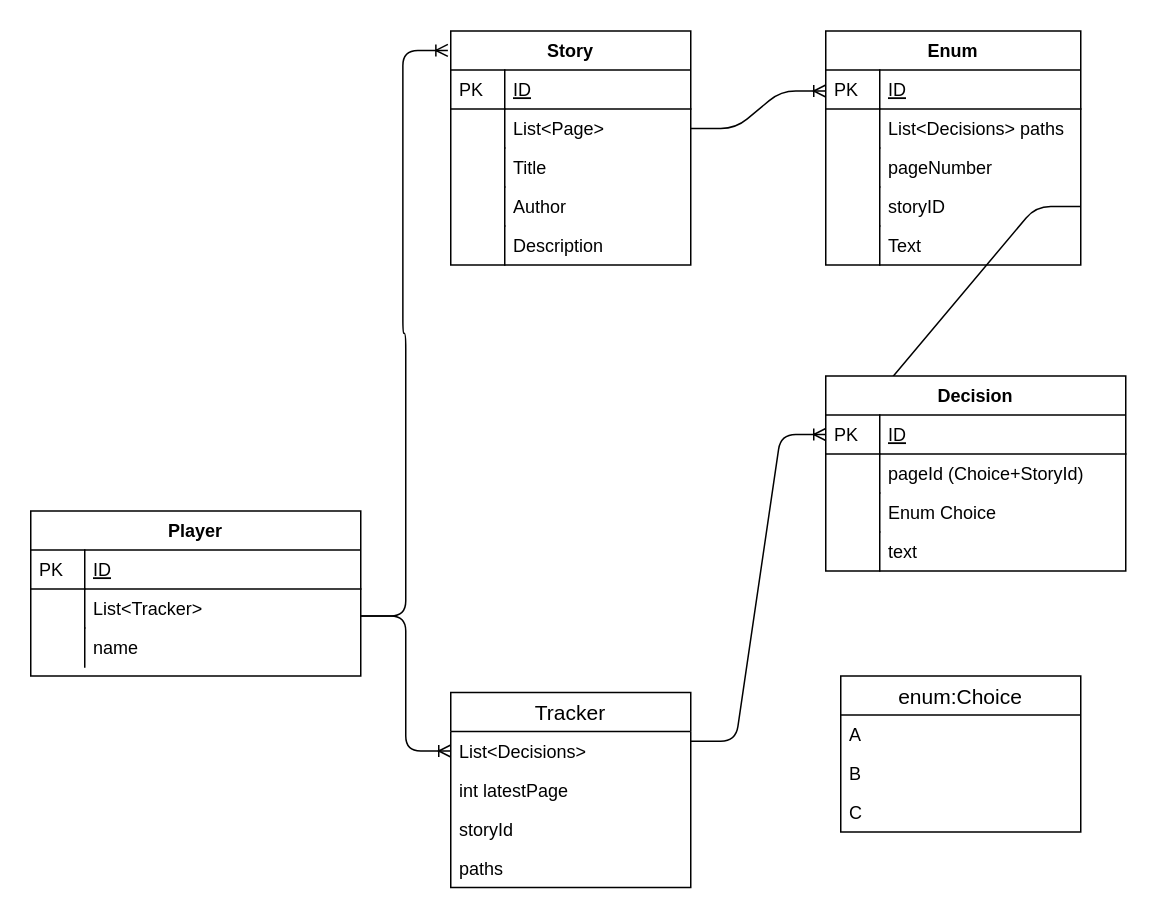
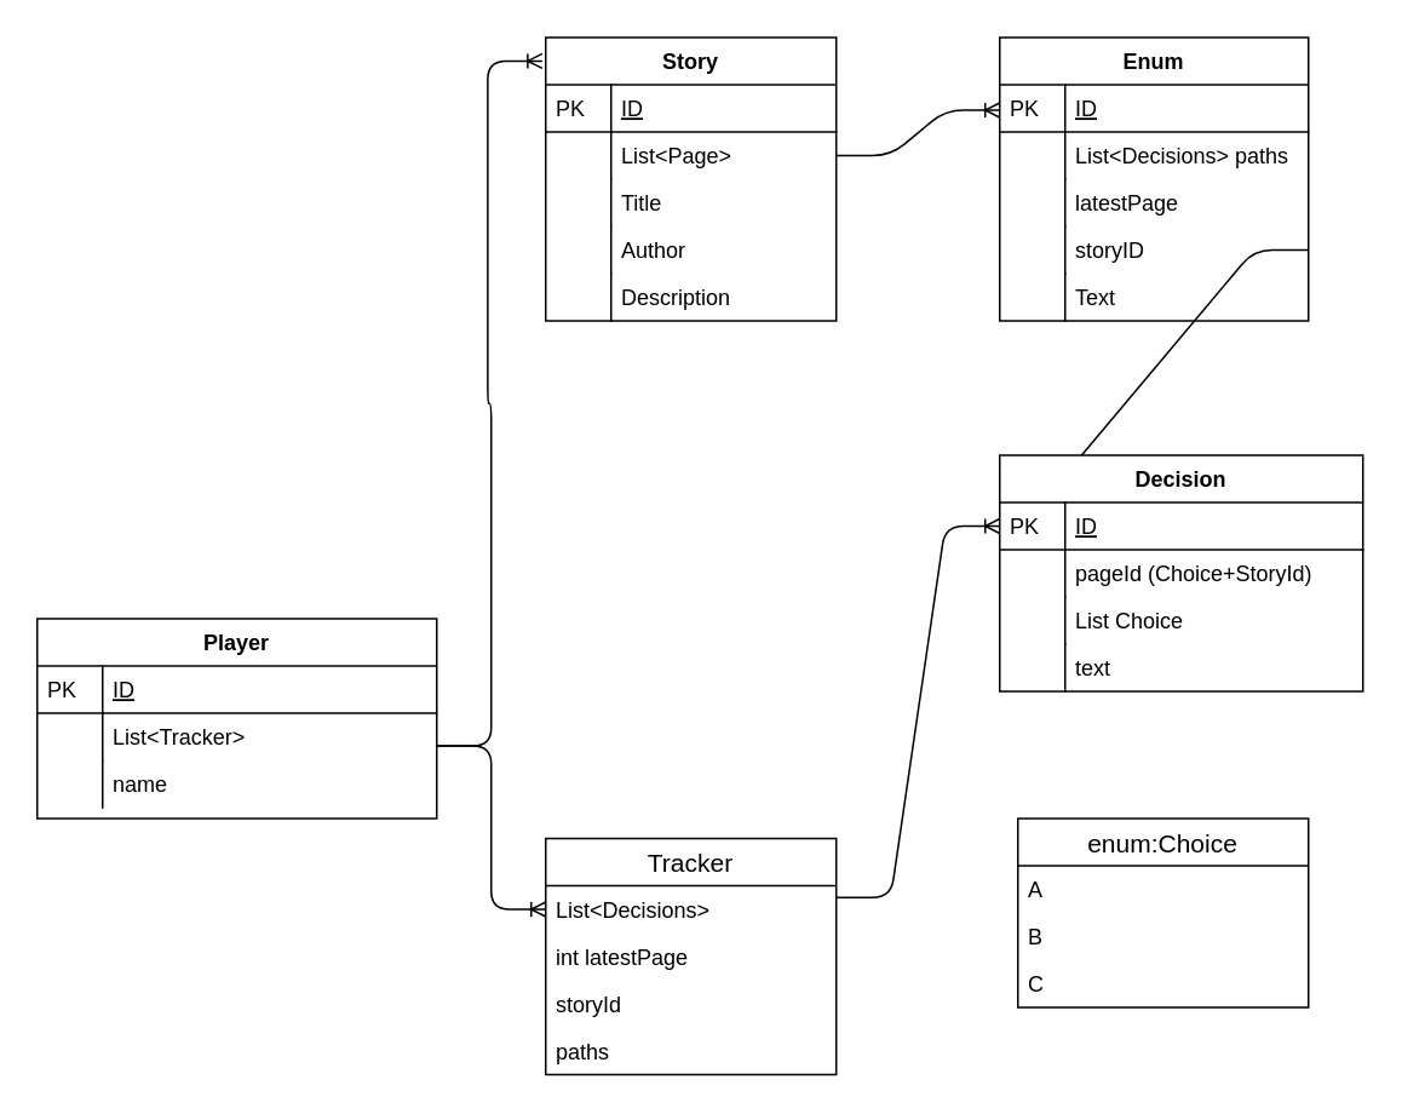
  <mxCell id="0" />
  <mxCell id="1" parent="0" />
  <mxCell id="2" value="Story" style="swimlane;fontStyle=1;childLayout=stackLayout;horizontal=1;startSize=26;horizontalStack=0;resizeParent=1;resizeLast=0;collapsible=1;marginBottom=0;rounded=0;shadow=0;strokeWidth=1;" parent="1" vertex="1"><mxGeometry x="300" y="20" width="160" height="156" as="geometry"><mxRectangle x="20" y="80" width="160" height="26" as="alternateBounds" /></mxGeometry></mxCell>
  <mxCell id="3" value="ID" style="shape=partialRectangle;top=0;left=0;right=0;bottom=1;align=left;verticalAlign=top;fillColor=none;spacingLeft=40;spacingRight=4;overflow=hidden;rotatable=0;points=[[0,0.5],[1,0.5]];portConstraint=eastwest;dropTarget=0;rounded=0;shadow=0;strokeWidth=1;fontStyle=4" parent="2" vertex="1"><mxGeometry y="26" width="160" height="26" as="geometry" /></mxCell>
  <mxCell id="4" value="PK" style="shape=partialRectangle;top=0;left=0;bottom=0;fillColor=none;align=left;verticalAlign=top;spacingLeft=4;spacingRight=4;overflow=hidden;rotatable=0;points=[];portConstraint=eastwest;part=1;" parent="3" vertex="1" connectable="0"><mxGeometry width="36" height="26" as="geometry" /></mxCell>
  <mxCell id="5" value="" style="edgeStyle=entityRelationEdgeStyle;fontSize=12;html=1;endArrow=ERoneToMany;exitX=1;exitY=0.5;exitDx=0;exitDy=0;" parent="2" source="6" edge="1"><mxGeometry width="100" height="100" relative="1" as="geometry"><mxPoint x="150" y="140" as="sourcePoint" /><mxPoint x="250" y="40" as="targetPoint" /></mxGeometry></mxCell>
  <mxCell id="6" value="List&lt;Page&gt;" style="shape=partialRectangle;top=0;left=0;right=0;bottom=0;align=left;verticalAlign=top;fillColor=none;spacingLeft=40;spacingRight=4;overflow=hidden;rotatable=0;points=[[0,0.5],[1,0.5]];portConstraint=eastwest;dropTarget=0;rounded=0;shadow=0;strokeWidth=1;" parent="2" vertex="1"><mxGeometry y="52" width="160" height="26" as="geometry" /></mxCell>
  <mxCell id="7" value="" style="shape=partialRectangle;top=0;left=0;bottom=0;fillColor=none;align=left;verticalAlign=top;spacingLeft=4;spacingRight=4;overflow=hidden;rotatable=0;points=[];portConstraint=eastwest;part=1;" parent="6" vertex="1" connectable="0"><mxGeometry width="36" height="26" as="geometry" /></mxCell>
  <mxCell id="8" value="Title" style="shape=partialRectangle;top=0;left=0;right=0;bottom=0;align=left;verticalAlign=top;fillColor=none;spacingLeft=40;spacingRight=4;overflow=hidden;rotatable=0;points=[[0,0.5],[1,0.5]];portConstraint=eastwest;dropTarget=0;rounded=0;shadow=0;strokeWidth=1;" parent="2" vertex="1"><mxGeometry y="78" width="160" height="26" as="geometry" /></mxCell>
  <mxCell id="9" value="" style="shape=partialRectangle;top=0;left=0;bottom=0;fillColor=none;align=left;verticalAlign=top;spacingLeft=4;spacingRight=4;overflow=hidden;rotatable=0;points=[];portConstraint=eastwest;part=1;" parent="8" vertex="1" connectable="0"><mxGeometry width="36" height="26" as="geometry" /></mxCell>
  <mxCell id="10" value="Author" style="shape=partialRectangle;top=0;left=0;right=0;bottom=0;align=left;verticalAlign=top;fillColor=none;spacingLeft=40;spacingRight=4;overflow=hidden;rotatable=0;points=[[0,0.5],[1,0.5]];portConstraint=eastwest;dropTarget=0;rounded=0;shadow=0;strokeWidth=1;" parent="2" vertex="1"><mxGeometry y="104" width="160" height="26" as="geometry" /></mxCell>
  <mxCell id="11" value="" style="shape=partialRectangle;top=0;left=0;bottom=0;fillColor=none;align=left;verticalAlign=top;spacingLeft=4;spacingRight=4;overflow=hidden;rotatable=0;points=[];portConstraint=eastwest;part=1;" parent="10" vertex="1" connectable="0"><mxGeometry width="36" height="26" as="geometry" /></mxCell>
  <mxCell id="12" value="Description" style="shape=partialRectangle;top=0;left=0;right=0;bottom=0;align=left;verticalAlign=top;fillColor=none;spacingLeft=40;spacingRight=4;overflow=hidden;rotatable=0;points=[[0,0.5],[1,0.5]];portConstraint=eastwest;dropTarget=0;rounded=0;shadow=0;strokeWidth=1;" parent="2" vertex="1"><mxGeometry y="130" width="160" height="26" as="geometry" /></mxCell>
  <mxCell id="13" value="" style="shape=partialRectangle;top=0;left=0;bottom=0;fillColor=none;align=left;verticalAlign=top;spacingLeft=4;spacingRight=4;overflow=hidden;rotatable=0;points=[];portConstraint=eastwest;part=1;" parent="12" vertex="1" connectable="0"><mxGeometry width="36" height="26" as="geometry" /></mxCell>
  <mxCell id="14" value="Enum" style="swimlane;fontStyle=1;childLayout=stackLayout;horizontal=1;startSize=26;horizontalStack=0;resizeParent=1;resizeLast=0;collapsible=1;marginBottom=0;rounded=0;shadow=0;strokeWidth=1;" parent="1" vertex="1"><mxGeometry x="550" y="20" width="170" height="156" as="geometry"><mxRectangle x="20" y="80" width="160" height="26" as="alternateBounds" /></mxGeometry></mxCell>
  <mxCell id="15" value="ID" style="shape=partialRectangle;top=0;left=0;right=0;bottom=1;align=left;verticalAlign=top;fillColor=none;spacingLeft=40;spacingRight=4;overflow=hidden;rotatable=0;points=[[0,0.5],[1,0.5]];portConstraint=eastwest;dropTarget=0;rounded=0;shadow=0;strokeWidth=1;fontStyle=4" parent="14" vertex="1"><mxGeometry y="26" width="170" height="26" as="geometry" /></mxCell>
  <mxCell id="16" value="PK" style="shape=partialRectangle;top=0;left=0;bottom=0;fillColor=none;align=left;verticalAlign=top;spacingLeft=4;spacingRight=4;overflow=hidden;rotatable=0;points=[];portConstraint=eastwest;part=1;" parent="15" vertex="1" connectable="0"><mxGeometry width="36" height="26" as="geometry" /></mxCell>
  <mxCell id="17" value="List&lt;Decisions&gt; paths" style="shape=partialRectangle;top=0;left=0;right=0;bottom=0;align=left;verticalAlign=top;fillColor=none;spacingLeft=40;spacingRight=4;overflow=hidden;rotatable=0;points=[[0,0.5],[1,0.5]];portConstraint=eastwest;dropTarget=0;rounded=0;shadow=0;strokeWidth=1;" parent="14" vertex="1"><mxGeometry y="52" width="170" height="26" as="geometry" /></mxCell>
  <mxCell id="18" value="" style="shape=partialRectangle;top=0;left=0;bottom=0;fillColor=none;align=left;verticalAlign=top;spacingLeft=4;spacingRight=4;overflow=hidden;rotatable=0;points=[];portConstraint=eastwest;part=1;" parent="17" vertex="1" connectable="0"><mxGeometry width="36" height="26" as="geometry" /></mxCell>
- <mxCell id="19" value="pageNumber" style="shape=partialRectangle;top=0;left=0;right=0;bottom=0;align=left;verticalAlign=top;fillColor=none;spacingLeft=40;spacingRight=4;overflow=hidden;rotatable=0;points=[[0,0.5],[1,0.5]];portConstraint=eastwest;dropTarget=0;rounded=0;shadow=0;strokeWidth=1;" parent="14" vertex="1"><mxGeometry y="78" width="170" height="26" as="geometry" /></mxCell>
+ <mxCell id="19" value="latestPage" style="shape=partialRectangle;top=0;left=0;right=0;bottom=0;align=left;verticalAlign=top;fillColor=none;spacingLeft=40;spacingRight=4;overflow=hidden;rotatable=0;points=[[0,0.5],[1,0.5]];portConstraint=eastwest;dropTarget=0;rounded=0;shadow=0;strokeWidth=1;" parent="14" vertex="1"><mxGeometry y="78" width="170" height="26" as="geometry" /></mxCell>
  <mxCell id="20" value="" style="shape=partialRectangle;top=0;left=0;bottom=0;fillColor=none;align=left;verticalAlign=top;spacingLeft=4;spacingRight=4;overflow=hidden;rotatable=0;points=[];portConstraint=eastwest;part=1;" parent="19" vertex="1" connectable="0"><mxGeometry width="36" height="26" as="geometry" /></mxCell>
  <mxCell id="21" value="storyID" style="shape=partialRectangle;top=0;left=0;right=0;bottom=0;align=left;verticalAlign=top;fillColor=none;spacingLeft=40;spacingRight=4;overflow=hidden;rotatable=0;points=[[0,0.5],[1,0.5]];portConstraint=eastwest;dropTarget=0;rounded=0;shadow=0;strokeWidth=1;" parent="14" vertex="1"><mxGeometry y="104" width="170" height="26" as="geometry" /></mxCell>
  <mxCell id="22" value="" style="shape=partialRectangle;top=0;left=0;bottom=0;fillColor=none;align=left;verticalAlign=top;spacingLeft=4;spacingRight=4;overflow=hidden;rotatable=0;points=[];portConstraint=eastwest;part=1;" parent="21" vertex="1" connectable="0"><mxGeometry width="36" height="26" as="geometry" /></mxCell>
  <mxCell id="23" value="Text" style="shape=partialRectangle;top=0;left=0;right=0;bottom=0;align=left;verticalAlign=top;fillColor=none;spacingLeft=40;spacingRight=4;overflow=hidden;rotatable=0;points=[[0,0.5],[1,0.5]];portConstraint=eastwest;dropTarget=0;rounded=0;shadow=0;strokeWidth=1;" parent="14" vertex="1"><mxGeometry y="130" width="170" height="26" as="geometry" /></mxCell>
  <mxCell id="24" value="" style="shape=partialRectangle;top=0;left=0;bottom=0;fillColor=none;align=left;verticalAlign=top;spacingLeft=4;spacingRight=4;overflow=hidden;rotatable=0;points=[];portConstraint=eastwest;part=1;" parent="23" vertex="1" connectable="0"><mxGeometry width="36" height="26" as="geometry" /></mxCell>
  <mxCell id="25" value="" style="edgeStyle=entityRelationEdgeStyle;fontSize=12;html=1;endArrow=ERoneToMany;exitX=1;exitY=0.5;exitDx=0;exitDy=0;entryX=0;entryY=0.138;entryDx=0;entryDy=0;entryPerimeter=0;" parent="1" source="21" target="30" edge="1"><mxGeometry width="100" height="100" relative="1" as="geometry"><mxPoint x="610" y="240" as="sourcePoint" /><mxPoint x="710" y="140" as="targetPoint" /></mxGeometry></mxCell>
  <mxCell id="26" value="enum:Choice" style="swimlane;fontStyle=0;childLayout=stackLayout;horizontal=1;startSize=26;horizontalStack=0;resizeParent=1;resizeParentMax=0;resizeLast=0;collapsible=1;marginBottom=0;align=center;fontSize=14;" parent="1" vertex="1"><mxGeometry x="560" y="450" width="160" height="104" as="geometry" /></mxCell>
  <mxCell id="27" value="A" style="text;strokeColor=none;fillColor=none;spacingLeft=4;spacingRight=4;overflow=hidden;rotatable=0;points=[[0,0.5],[1,0.5]];portConstraint=eastwest;fontSize=12;" parent="26" vertex="1"><mxGeometry y="26" width="160" height="26" as="geometry" /></mxCell>
  <mxCell id="28" value="B" style="text;strokeColor=none;fillColor=none;spacingLeft=4;spacingRight=4;overflow=hidden;rotatable=0;points=[[0,0.5],[1,0.5]];portConstraint=eastwest;fontSize=12;" parent="26" vertex="1"><mxGeometry y="52" width="160" height="26" as="geometry" /></mxCell>
  <mxCell id="29" value="C" style="text;strokeColor=none;fillColor=none;spacingLeft=4;spacingRight=4;overflow=hidden;rotatable=0;points=[[0,0.5],[1,0.5]];portConstraint=eastwest;fontSize=12;" parent="26" vertex="1"><mxGeometry y="78" width="160" height="26" as="geometry" /></mxCell>
  <mxCell id="30" value="Decision" style="swimlane;fontStyle=1;childLayout=stackLayout;horizontal=1;startSize=26;horizontalStack=0;resizeParent=1;resizeLast=0;collapsible=1;marginBottom=0;rounded=0;shadow=0;strokeWidth=1;" parent="1" vertex="1"><mxGeometry x="550" y="250" width="200" height="130" as="geometry"><mxRectangle x="20" y="80" width="160" height="26" as="alternateBounds" /></mxGeometry></mxCell>
  <mxCell id="31" value="ID" style="shape=partialRectangle;top=0;left=0;right=0;bottom=1;align=left;verticalAlign=top;fillColor=none;spacingLeft=40;spacingRight=4;overflow=hidden;rotatable=0;points=[[0,0.5],[1,0.5]];portConstraint=eastwest;dropTarget=0;rounded=0;shadow=0;strokeWidth=1;fontStyle=4" parent="30" vertex="1"><mxGeometry y="26" width="200" height="26" as="geometry" /></mxCell>
  <mxCell id="32" value="PK" style="shape=partialRectangle;top=0;left=0;bottom=0;fillColor=none;align=left;verticalAlign=top;spacingLeft=4;spacingRight=4;overflow=hidden;rotatable=0;points=[];portConstraint=eastwest;part=1;" parent="31" vertex="1" connectable="0"><mxGeometry width="36" height="26" as="geometry" /></mxCell>
  <mxCell id="33" value="pageId (Choice+StoryId)" style="shape=partialRectangle;top=0;left=0;right=0;bottom=0;align=left;verticalAlign=top;fillColor=none;spacingLeft=40;spacingRight=4;overflow=hidden;rotatable=0;points=[[0,0.5],[1,0.5]];portConstraint=eastwest;dropTarget=0;rounded=0;shadow=0;strokeWidth=1;" parent="30" vertex="1"><mxGeometry y="52" width="200" height="26" as="geometry" /></mxCell>
  <mxCell id="34" value="" style="shape=partialRectangle;top=0;left=0;bottom=0;fillColor=none;align=left;verticalAlign=top;spacingLeft=4;spacingRight=4;overflow=hidden;rotatable=0;points=[];portConstraint=eastwest;part=1;" parent="33" vertex="1" connectable="0"><mxGeometry width="36" height="26" as="geometry" /></mxCell>
- <mxCell id="35" value="Enum Choice" style="shape=partialRectangle;top=0;left=0;right=0;bottom=0;align=left;verticalAlign=top;fillColor=none;spacingLeft=40;spacingRight=4;overflow=hidden;rotatable=0;points=[[0,0.5],[1,0.5]];portConstraint=eastwest;dropTarget=0;rounded=0;shadow=0;strokeWidth=1;" parent="30" vertex="1"><mxGeometry y="78" width="200" height="26" as="geometry" /></mxCell>
+ <mxCell id="35" value="List Choice" style="shape=partialRectangle;top=0;left=0;right=0;bottom=0;align=left;verticalAlign=top;fillColor=none;spacingLeft=40;spacingRight=4;overflow=hidden;rotatable=0;points=[[0,0.5],[1,0.5]];portConstraint=eastwest;dropTarget=0;rounded=0;shadow=0;strokeWidth=1;" parent="30" vertex="1"><mxGeometry y="78" width="200" height="26" as="geometry" /></mxCell>
  <mxCell id="36" value="" style="shape=partialRectangle;top=0;left=0;bottom=0;fillColor=none;align=left;verticalAlign=top;spacingLeft=4;spacingRight=4;overflow=hidden;rotatable=0;points=[];portConstraint=eastwest;part=1;" parent="35" vertex="1" connectable="0"><mxGeometry width="36" height="26" as="geometry" /></mxCell>
  <mxCell id="37" value="text" style="shape=partialRectangle;top=0;left=0;right=0;bottom=0;align=left;verticalAlign=top;fillColor=none;spacingLeft=40;spacingRight=4;overflow=hidden;rotatable=0;points=[[0,0.5],[1,0.5]];portConstraint=eastwest;dropTarget=0;rounded=0;shadow=0;strokeWidth=1;" parent="30" vertex="1"><mxGeometry y="104" width="200" height="26" as="geometry" /></mxCell>
  <mxCell id="38" value="" style="shape=partialRectangle;top=0;left=0;bottom=0;fillColor=none;align=left;verticalAlign=top;spacingLeft=4;spacingRight=4;overflow=hidden;rotatable=0;points=[];portConstraint=eastwest;part=1;" parent="37" vertex="1" connectable="0"><mxGeometry width="36" height="26" as="geometry" /></mxCell>
  <mxCell id="39" value="Player" style="swimlane;fontStyle=1;childLayout=stackLayout;horizontal=1;startSize=26;horizontalStack=0;resizeParent=1;resizeLast=0;collapsible=1;marginBottom=0;rounded=0;shadow=0;strokeWidth=1;" parent="1" vertex="1"><mxGeometry x="20" y="340" width="220" height="110" as="geometry"><mxRectangle x="20" y="80" width="160" height="26" as="alternateBounds" /></mxGeometry></mxCell>
  <mxCell id="40" value="ID" style="shape=partialRectangle;top=0;left=0;right=0;bottom=1;align=left;verticalAlign=top;fillColor=none;spacingLeft=40;spacingRight=4;overflow=hidden;rotatable=0;points=[[0,0.5],[1,0.5]];portConstraint=eastwest;dropTarget=0;rounded=0;shadow=0;strokeWidth=1;fontStyle=4" parent="39" vertex="1"><mxGeometry y="26" width="220" height="26" as="geometry" /></mxCell>
  <mxCell id="41" value="PK" style="shape=partialRectangle;top=0;left=0;bottom=0;fillColor=none;align=left;verticalAlign=top;spacingLeft=4;spacingRight=4;overflow=hidden;rotatable=0;points=[];portConstraint=eastwest;part=1;" parent="40" vertex="1" connectable="0"><mxGeometry width="36" height="26" as="geometry" /></mxCell>
  <mxCell id="42" value="List&lt;Tracker&gt;" style="shape=partialRectangle;top=0;left=0;right=0;bottom=0;align=left;verticalAlign=top;fillColor=none;spacingLeft=40;spacingRight=4;overflow=hidden;rotatable=0;points=[[0,0.5],[1,0.5]];portConstraint=eastwest;dropTarget=0;rounded=0;shadow=0;strokeWidth=1;" parent="39" vertex="1"><mxGeometry y="52" width="220" height="26" as="geometry" /></mxCell>
  <mxCell id="43" value="" style="shape=partialRectangle;top=0;left=0;bottom=0;fillColor=none;align=left;verticalAlign=top;spacingLeft=4;spacingRight=4;overflow=hidden;rotatable=0;points=[];portConstraint=eastwest;part=1;" parent="42" vertex="1" connectable="0"><mxGeometry width="36" height="26" as="geometry" /></mxCell>
  <mxCell id="44" value="name&#10;" style="shape=partialRectangle;top=0;left=0;right=0;bottom=0;align=left;verticalAlign=top;fillColor=none;spacingLeft=40;spacingRight=4;overflow=hidden;rotatable=0;points=[[0,0.5],[1,0.5]];portConstraint=eastwest;dropTarget=0;rounded=0;shadow=0;strokeWidth=1;" vertex="1" parent="39"><mxGeometry y="78" width="220" height="26" as="geometry" /></mxCell>
  <mxCell id="45" value="" style="shape=partialRectangle;top=0;left=0;bottom=0;fillColor=none;align=left;verticalAlign=top;spacingLeft=4;spacingRight=4;overflow=hidden;rotatable=0;points=[];portConstraint=eastwest;part=1;" vertex="1" connectable="0" parent="44"><mxGeometry width="36" height="26" as="geometry" /></mxCell>
  <mxCell id="46" value="" style="edgeStyle=entityRelationEdgeStyle;fontSize=12;html=1;endArrow=ERoneToMany;entryX=0;entryY=0.5;entryDx=0;entryDy=0;" edge="1" parent="1" target="49"><mxGeometry width="100" height="100" relative="1" as="geometry"><mxPoint x="240" y="410" as="sourcePoint" /><mxPoint x="340" y="310" as="targetPoint" /></mxGeometry></mxCell>
  <mxCell id="47" value="" style="edgeStyle=entityRelationEdgeStyle;fontSize=12;html=1;endArrow=ERoneToMany;entryX=-0.012;entryY=0.083;entryDx=0;entryDy=0;entryPerimeter=0;" edge="1" parent="1" target="2"><mxGeometry width="100" height="100" relative="1" as="geometry"><mxPoint x="240" y="410" as="sourcePoint" /><mxPoint x="250" y="240" as="targetPoint" /></mxGeometry></mxCell>
  <mxCell id="48" value="Tracker" style="swimlane;fontStyle=0;childLayout=stackLayout;horizontal=1;startSize=26;horizontalStack=0;resizeParent=1;resizeParentMax=0;resizeLast=0;collapsible=1;marginBottom=0;align=center;fontSize=14;" parent="1" vertex="1"><mxGeometry x="300" y="461" width="160" height="130" as="geometry" /></mxCell>
  <mxCell id="49" value="List&lt;Decisions&gt;" style="text;strokeColor=none;fillColor=none;spacingLeft=4;spacingRight=4;overflow=hidden;rotatable=0;points=[[0,0.5],[1,0.5]];portConstraint=eastwest;fontSize=12;" parent="48" vertex="1"><mxGeometry y="26" width="160" height="26" as="geometry" /></mxCell>
  <mxCell id="50" value="int latestPage" style="text;strokeColor=none;fillColor=none;spacingLeft=4;spacingRight=4;overflow=hidden;rotatable=0;points=[[0,0.5],[1,0.5]];portConstraint=eastwest;fontSize=12;" parent="48" vertex="1"><mxGeometry y="52" width="160" height="26" as="geometry" /></mxCell>
  <mxCell id="51" value="storyId" style="text;strokeColor=none;fillColor=none;spacingLeft=4;spacingRight=4;overflow=hidden;rotatable=0;points=[[0,0.5],[1,0.5]];portConstraint=eastwest;fontSize=12;" vertex="1" parent="48"><mxGeometry y="78" width="160" height="26" as="geometry" /></mxCell>
  <mxCell id="52" value="paths" style="text;strokeColor=none;fillColor=none;spacingLeft=4;spacingRight=4;overflow=hidden;rotatable=0;points=[[0,0.5],[1,0.5]];portConstraint=eastwest;fontSize=12;" vertex="1" parent="48"><mxGeometry y="104" width="160" height="26" as="geometry" /></mxCell>
  <mxCell id="53" value="" style="edgeStyle=entityRelationEdgeStyle;fontSize=12;html=1;endArrow=ERoneToMany;exitX=1;exitY=0.25;exitDx=0;exitDy=0;entryX=0;entryY=0.5;entryDx=0;entryDy=0;" edge="1" parent="1" source="48" target="31"><mxGeometry width="100" height="100" relative="1" as="geometry"><mxPoint x="410" y="440" as="sourcePoint" /><mxPoint x="550" y="270" as="targetPoint" /></mxGeometry></mxCell>
